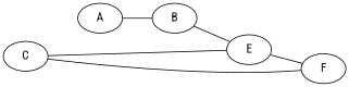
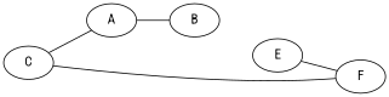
  graph {
    fontname="Roboto Condensed"
    rankdir=LR
    node [fontname="Roboto Condensed"]
    edge [fontname="Roboto Condensed"]
    A
    B
    E
    F
    C
    A -- B
-   B -- E
    E -- F
-   C -- E
+   C -- A
    C -- F
  }
